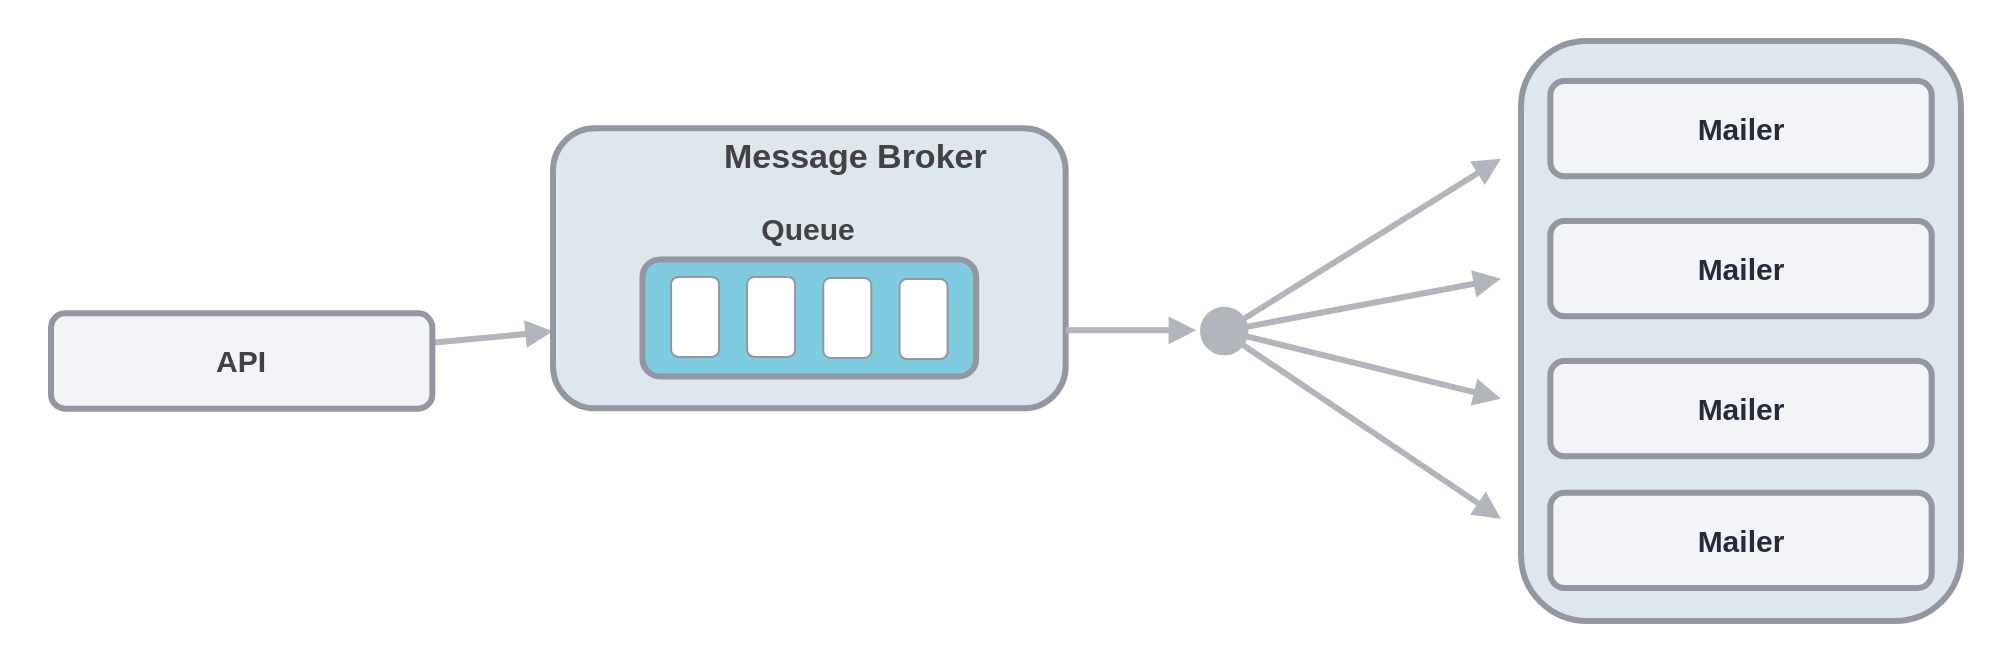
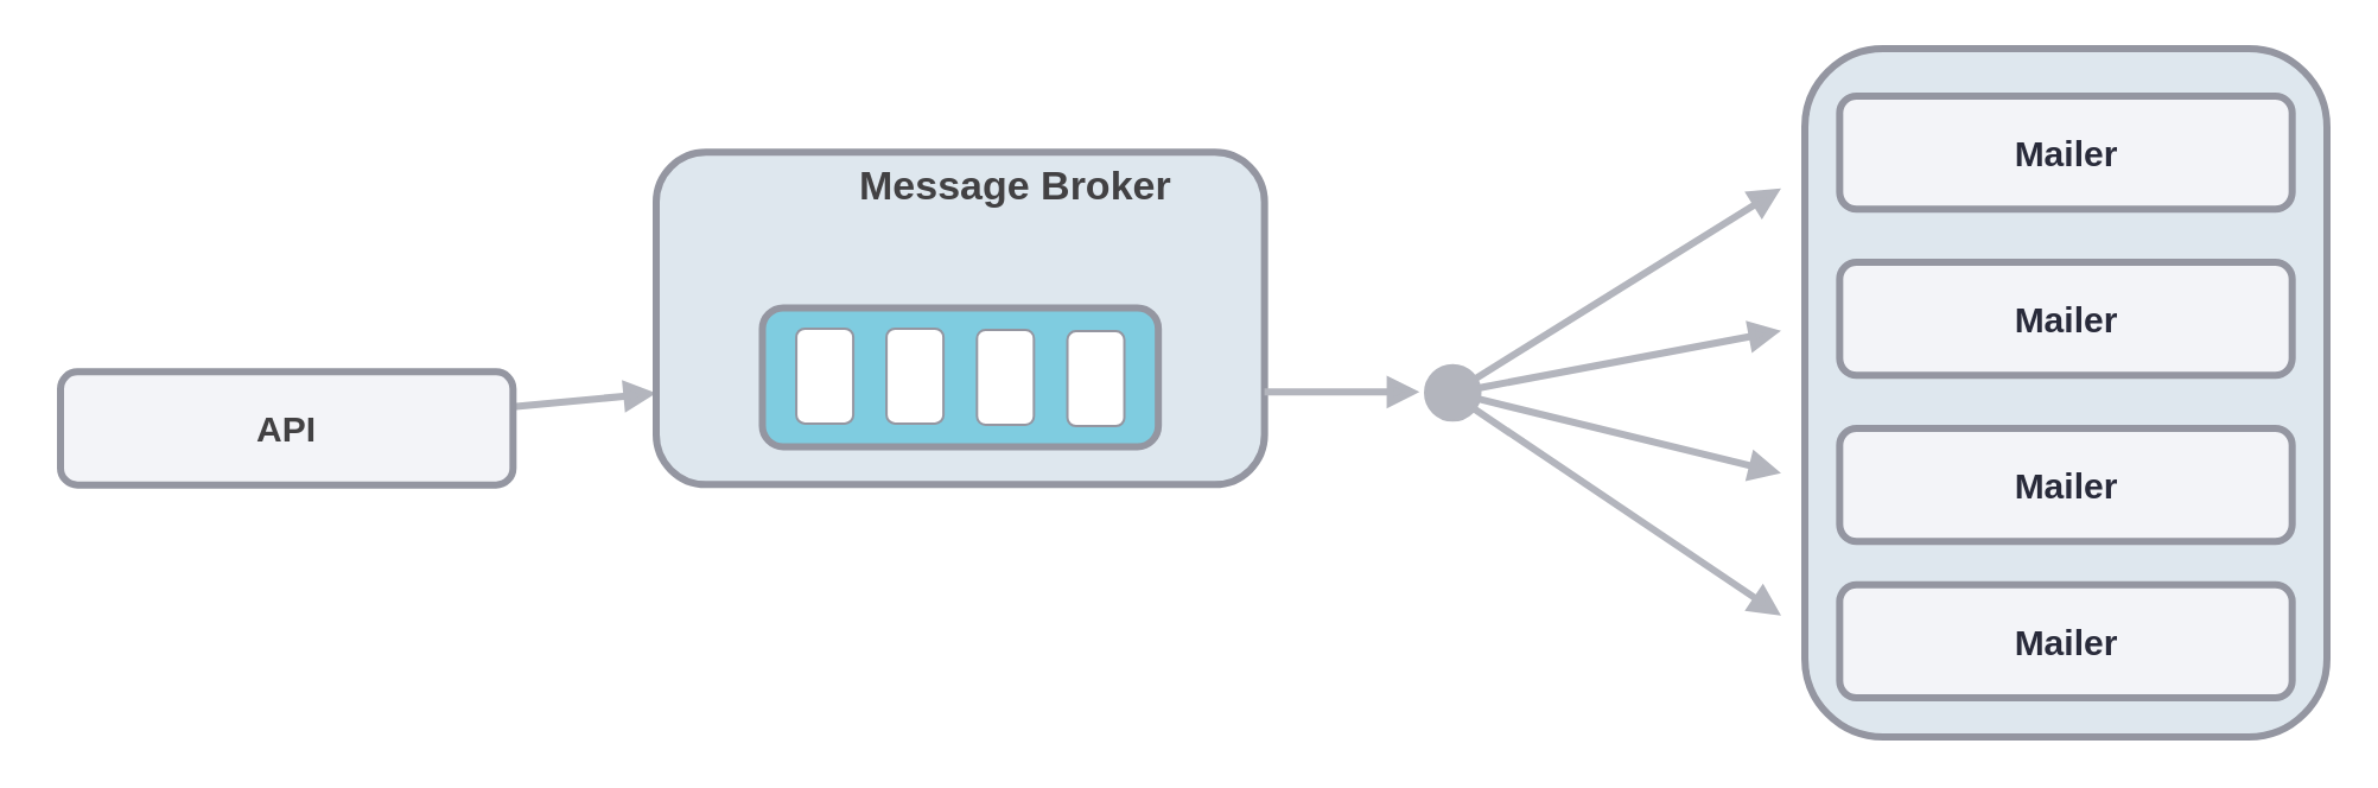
  <mxCell id="0" />
  <mxCell id="1" parent="0" />
  <mxCell id="2" value="" style="group" vertex="1" connectable="0" parent="1"><mxGeometry x="20" y="20" width="960" height="290" as="geometry" /></mxCell>
  <mxCell id="3" value="" style="whiteSpace=wrap;html=1;strokeWidth=3;rounded=1;strokeColor=#9496A1;fillColor=#DEE7EE;" vertex="1" parent="2"><mxGeometry x="740" width="220" height="290" as="geometry" /></mxCell>
  <mxCell id="4" value="&lt;font style=&quot;font-size: 15px&quot;&gt;&lt;b&gt;Mailer&lt;/b&gt;&lt;/font&gt;" style="whiteSpace=wrap;html=1;strokeWidth=3;rounded=1;fillColor=#F3F4F8;fontColor=#282A3A;strokeColor=#9496A1;" vertex="1" parent="2"><mxGeometry x="754.667" y="159.996" width="190.673" height="47.668" as="geometry" /></mxCell>
  <mxCell id="5" style="orthogonalLoop=1;jettySize=auto;html=1;shadow=0;fontSize=15;fontColor=#424143;endArrow=block;endFill=1;strokeWidth=3;gradientColor=none;fillColor=#B2B8BE;strokeColor=#B3B5BD;" edge="1" parent="2" source="6"><mxGeometry x="-32" y="30.17" as="geometry"><mxPoint x="256" y="145.17" as="targetPoint" /></mxGeometry></mxCell>
  <mxCell id="6" value="&lt;font size=&quot;1&quot; color=&quot;#424143&quot;&gt;&lt;b style=&quot;font-size: 15px&quot;&gt;API&lt;br&gt;&lt;/b&gt;&lt;/font&gt;" style="whiteSpace=wrap;html=1;strokeWidth=3;rounded=1;strokeColor=#9496A1;fillColor=#F3F4F8;" vertex="1" parent="2"><mxGeometry x="5" y="136.166" width="190.673" height="47.668" as="geometry" /></mxCell>
  <mxCell id="7" value="" style="group;rounded=1;fontColor=#282A3A;strokeColor=#9496A1;" vertex="1" connectable="0" parent="2"><mxGeometry x="256" y="43.67" width="256.32" height="140" as="geometry" /></mxCell>
  <mxCell id="8" value="" style="whiteSpace=wrap;html=1;fillColor=#DEE7EE;strokeWidth=3;rounded=1;strokeColor=#9496A1;" vertex="1" parent="7"><mxGeometry width="256.32" height="140" as="geometry" /></mxCell>
- <mxCell id="9" value="&lt;b&gt;&lt;font style=&quot;font-size: 15px&quot; color=&quot;#424143&quot;&gt;Queue&lt;/font&gt;&lt;/b&gt;" style="text;html=1;fillColor=none;align=center;verticalAlign=middle;whiteSpace=wrap;rounded=1;" vertex="1" parent="7"><mxGeometry x="108.16" y="40" width="40" height="20" as="geometry" /></mxCell>
  <mxCell id="10" value="&lt;b&gt;&lt;font style=&quot;font-size: 17px&quot;&gt;Message Broker&lt;/font&gt;&lt;/b&gt;" style="text;html=1;align=left;verticalAlign=middle;resizable=0;points=[];autosize=1;fontSize=15;fontColor=#424143;rounded=1;" vertex="1" parent="7"><mxGeometry x="84.4" y="5" width="150" height="20" as="geometry" /></mxCell>
  <mxCell id="11" value="" style="whiteSpace=wrap;html=1;strokeWidth=1;fillColor=#FFFFFF;rounded=1;strokeColor=#9496A1;" vertex="1" parent="7"><mxGeometry x="97.05" y="74.28" width="24" height="40" as="geometry" /></mxCell>
  <mxCell id="12" value="" style="group;rounded=1;strokeColor=#9496A1;" vertex="1" connectable="0" parent="7"><mxGeometry x="44.738" y="65.633" width="166.839" height="58.394" as="geometry" /></mxCell>
  <mxCell id="13" value="" style="whiteSpace=wrap;html=1;strokeWidth=3;fillColor=#7FCCE0;rounded=1;strokeColor=#9496A1;" vertex="1" parent="12"><mxGeometry width="166.839" height="58.394" as="geometry" /></mxCell>
  <mxCell id="14" value="" style="group;rounded=1;" vertex="1" connectable="0" parent="12"><mxGeometry x="14.302" y="8.647" width="138.23" height="41.1" as="geometry" /></mxCell>
  <mxCell id="15" value="" style="whiteSpace=wrap;html=1;strokeWidth=1;fillColor=#FFFFFF;rounded=1;strokeColor=#9496A1;" vertex="1" parent="14"><mxGeometry width="24" height="40" as="geometry" /></mxCell>
  <mxCell id="16" value="" style="whiteSpace=wrap;html=1;strokeWidth=1;fillColor=#FFFFFF;rounded=1;strokeColor=#9496A1;" vertex="1" parent="14"><mxGeometry x="76.12" y="0.55" width="24" height="40" as="geometry" /></mxCell>
  <mxCell id="17" value="" style="whiteSpace=wrap;html=1;strokeWidth=1;fillColor=#FFFFFF;rounded=1;strokeColor=#9496A1;" vertex="1" parent="14"><mxGeometry x="38.01" width="24" height="40" as="geometry" /></mxCell>
  <mxCell id="18" value="" style="whiteSpace=wrap;html=1;strokeWidth=1;fillColor=#FFFFFF;rounded=1;strokeColor=#9496A1;" vertex="1" parent="14"><mxGeometry x="114.23" y="1.1" width="24" height="40" as="geometry" /></mxCell>
  <mxCell id="19" value="&lt;font style=&quot;font-size: 15px&quot;&gt;&lt;b&gt;Mailer&lt;/b&gt;&lt;/font&gt;" style="whiteSpace=wrap;html=1;strokeWidth=3;rounded=1;fillColor=#F3F4F8;fontColor=#282A3A;strokeColor=#9496A1;" vertex="1" parent="2"><mxGeometry x="754.667" y="225.836" width="190.673" height="47.668" as="geometry" /></mxCell>
  <mxCell id="20" value="&lt;font style=&quot;font-size: 15px&quot;&gt;&lt;b&gt;Mailer&lt;/b&gt;&lt;/font&gt;" style="whiteSpace=wrap;html=1;strokeWidth=3;rounded=1;fillColor=#F3F4F8;fontColor=#282A3A;strokeColor=#9496A1;" vertex="1" parent="2"><mxGeometry x="754.667" y="19.996" width="190.673" height="47.668" as="geometry" /></mxCell>
  <mxCell id="21" value="&lt;font style=&quot;font-size: 15px&quot;&gt;&lt;b&gt;Mailer&lt;/b&gt;&lt;/font&gt;" style="whiteSpace=wrap;html=1;strokeWidth=3;rounded=1;fillColor=#F3F4F8;fontColor=#282A3A;strokeColor=#9496A1;" vertex="1" parent="2"><mxGeometry x="754.667" y="89.996" width="190.673" height="47.668" as="geometry" /></mxCell>
  <mxCell id="22" style="orthogonalLoop=1;jettySize=auto;html=1;shadow=0;fontSize=15;fontColor=#424143;endArrow=block;endFill=1;strokeWidth=3;gradientColor=none;fillColor=#B2B8BE;strokeColor=#B3B5BD;" edge="1" parent="2"><mxGeometry x="289.65" y="29.65" as="geometry"><mxPoint x="512.323" y="144.581" as="sourcePoint" /><mxPoint x="577.65" y="144.65" as="targetPoint" /></mxGeometry></mxCell>
  <mxCell id="23" value="" style="ellipse;whiteSpace=wrap;html=1;aspect=fixed;rounded=1;fontColor=#282A3A;strokeColor=#B3B5BD;fillColor=#B3B5BD;" vertex="1" parent="2"><mxGeometry x="580" y="133.37" width="23.26" height="23.26" as="geometry" /></mxCell>
  <mxCell id="24" style="orthogonalLoop=1;jettySize=auto;html=1;shadow=0;fontSize=15;fontColor=#424143;endArrow=block;endFill=1;strokeWidth=3;gradientColor=none;fillColor=#B2B8BE;strokeColor=#B3B5BD;" edge="1" parent="2" source="23"><mxGeometry x="373.85" y="22.55" as="geometry"><mxPoint x="603.26" y="137.66" as="sourcePoint" /><mxPoint x="730" y="58.84" as="targetPoint" /></mxGeometry></mxCell>
  <mxCell id="25" style="orthogonalLoop=1;jettySize=auto;html=1;shadow=0;fontSize=15;fontColor=#424143;endArrow=block;endFill=1;strokeWidth=3;gradientColor=none;fillColor=#B2B8BE;strokeColor=#B3B5BD;" edge="1" parent="2" source="23"><mxGeometry x="380.59" y="22.73" as="geometry"><mxPoint x="603" y="137.84" as="sourcePoint" /><mxPoint x="730" y="118.84" as="targetPoint" /></mxGeometry></mxCell>
  <mxCell id="26" style="orthogonalLoop=1;jettySize=auto;html=1;shadow=0;fontSize=15;fontColor=#424143;endArrow=block;endFill=1;strokeWidth=3;gradientColor=none;fillColor=#B2B8BE;strokeColor=#B3B5BD;" edge="1" parent="2" source="23"><mxGeometry x="387.33" y="41.7" as="geometry"><mxPoint x="610" y="148.84" as="sourcePoint" /><mxPoint x="730" y="178.84" as="targetPoint" /></mxGeometry></mxCell>
  <mxCell id="27" style="orthogonalLoop=1;jettySize=auto;html=1;shadow=0;fontSize=15;fontColor=#424143;endArrow=block;endFill=1;strokeWidth=3;gradientColor=none;fillColor=#B2B8BE;exitX=0.856;exitY=0.77;exitDx=0;exitDy=0;exitPerimeter=0;strokeColor=#B3B5BD;" edge="1" parent="2" source="23"><mxGeometry x="380.59" y="51.46" as="geometry"><mxPoint x="610" y="156.63" as="sourcePoint" /><mxPoint x="730" y="238.84" as="targetPoint" /></mxGeometry></mxCell>
